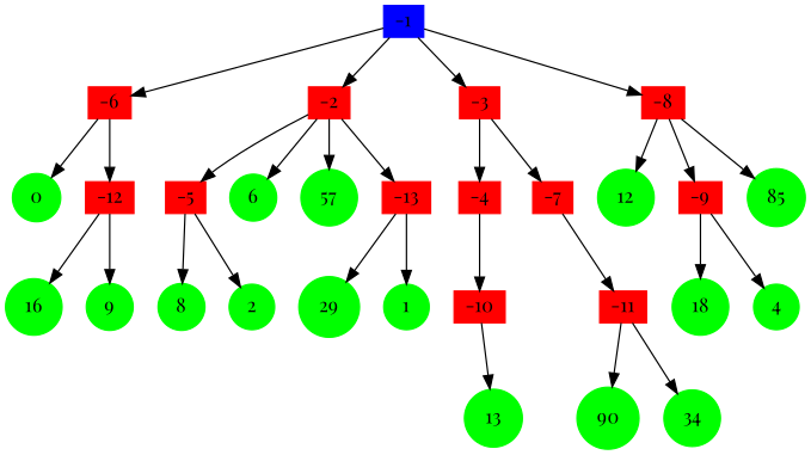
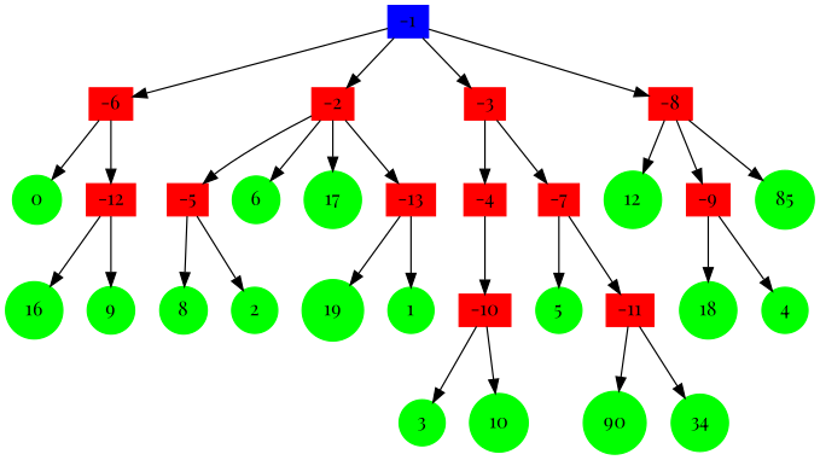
  digraph {
    fontname="Playfair Display"
    node [color=green fontname="Playfair Display" shape=circle style=filled]
    edge [fontname="Playfair Display"]
    -1 [color=blue height=0.1 shape=box width=0.1]
    -6 [color=red height=0.1 shape=box width=0.1]
    -2 [color=red height=0.1 shape=box width=0.1]
    -3 [color=red height=0.1 shape=box width=0.1]
    -8 [color=red height=0.1 shape=box width=0.1]
    0 [height=0.1 width=0.1]
    -12 [color=red height=0.1 shape=box width=0.1]
    -5 [color=red height=0.1 shape=box width=0.1]
    6 [height=0.1 width=0.1]
-   17 [height=0.1 width=0.1 label=57]
+   17 [height=0.1 width=0.1]
    -13 [color=red height=0.1 shape=box width=0.1]
    -4 [color=red height=0.1 shape=box width=0.1]
    -7 [color=red height=0.1 shape=box width=0.1]
    12 [height=0.1 width=0.1]
    -9 [color=red height=0.1 shape=box width=0.1]
    n16 [height=0.1 label=85 width=0.1]
    16 [height=0.1 width=0.1]
    9 [height=0.1 width=0.1]
    8 [height=0.1 width=0.1]
    2 [height=0.1 width=0.1]
-   19 [height=0.1 width=0.1 label=29]
+   19 [height=0.1 width=0.1]
    1 [height=0.1 width=0.1]
    -10 [color=red height=0.1 shape=box width=0.1]
+   5 [height=0.1 width=0.1]
    -11 [color=red height=0.1 shape=box width=0.1]
-   13 [height=0.1 width=0.1]
+   3 [height=0.1 width=0.1]
+   13 [height=0.1 width=0.1 label=10]
    n28 [height=0.1 label=90 width=0.1]
    n29 [height=0.1 label=34 width=0.1]
    18 [height=0.1 width=0.1]
    4 [height=0.1 width=0.1]
    -1 -> -6
    -1 -> -2
    -1 -> -3
    -1 -> -8
    -6 -> 0
    -6 -> -12
    -2 -> -5
    -2 -> 6
    -2 -> 17
    -2 -> -13
    -3 -> -4
    -3 -> -7
    -8 -> 12
    -8 -> -9
    -8 -> n16
    -12 -> 16
    -12 -> 9
    -5 -> 8
    -5 -> 2
    -13 -> 19
    -13 -> 1
    -4 -> -10
+   -7 -> 5
    -7 -> -11
    -9 -> 18
    -9 -> 4
+   -10 -> 3
    -10 -> 13
    -11 -> n28
    -11 -> n29
  }
